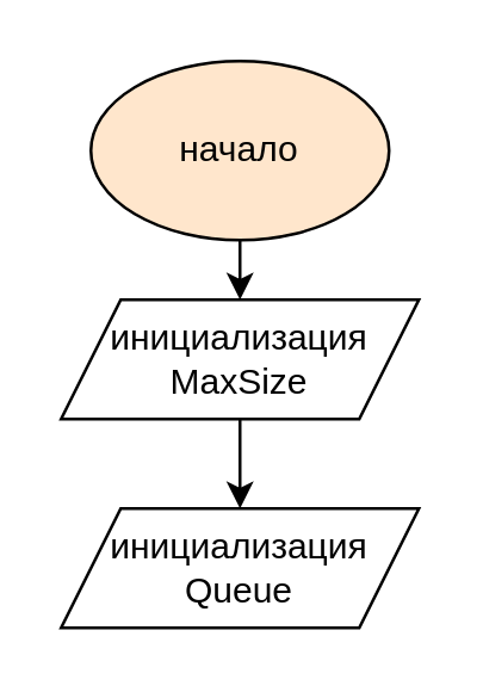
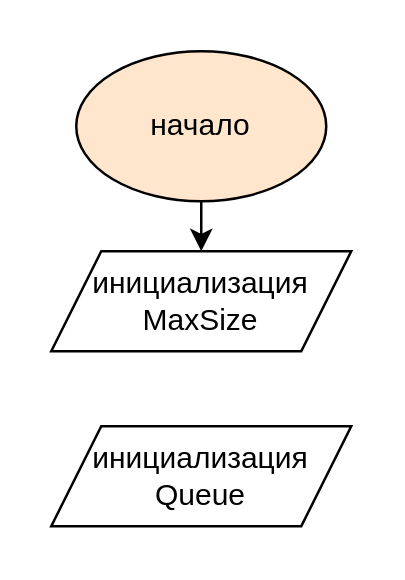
  <mxCell id="0" />
  <mxCell id="1" parent="0" />
  <mxCell id="2" style="edgeStyle=orthogonalEdgeStyle;rounded=0;orthogonalLoop=1;jettySize=auto;html=1;" edge="1" parent="1" source="3"><mxGeometry relative="1" as="geometry"><mxPoint x="80" y="100" as="targetPoint" /></mxGeometry></mxCell>
  <mxCell id="3" value="начало" style="ellipse;whiteSpace=wrap;html=1;fillColor=#ffe6cc;" vertex="1" parent="1"><mxGeometry x="30" width="100" height="60" as="geometry" y="20" /></mxCell>
- <mxCell id="4" style="edgeStyle=orthogonalEdgeStyle;rounded=0;orthogonalLoop=1;jettySize=auto;html=1;" edge="1" parent="1" source="5" target="6"><mxGeometry relative="1" as="geometry" /></mxCell>
  <mxCell id="5" value="инициализация MaxSize" style="shape=parallelogram;perimeter=parallelogramPerimeter;whiteSpace=wrap;html=1;fixedSize=1;" vertex="1" parent="1"><mxGeometry x="20" y="100" width="120" height="40" as="geometry" /></mxCell>
  <mxCell id="6" value="инициализация Queue" style="shape=parallelogram;perimeter=parallelogramPerimeter;whiteSpace=wrap;html=1;fixedSize=1;" vertex="1" parent="1"><mxGeometry x="20" y="170" width="120" height="40" as="geometry" /></mxCell>
